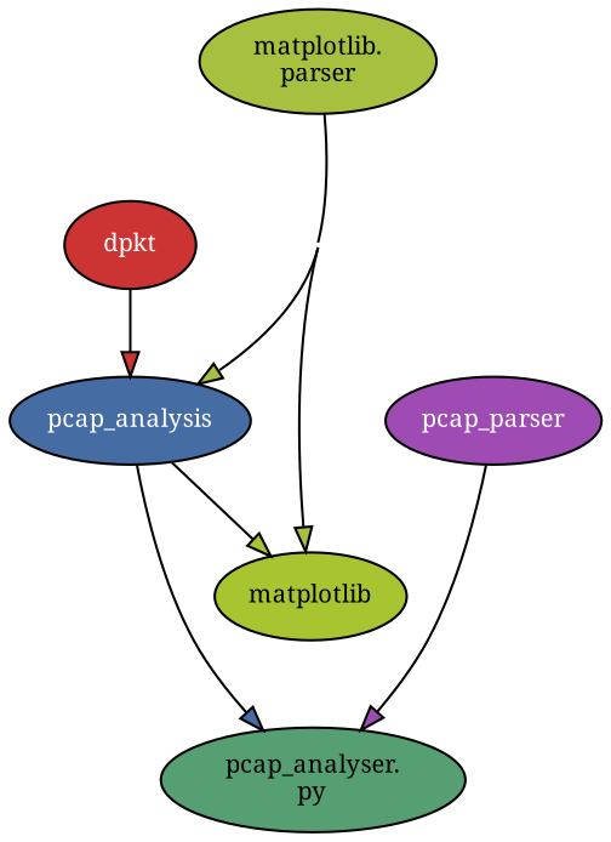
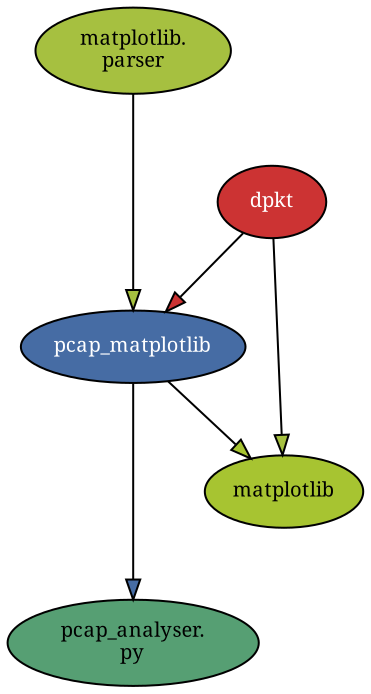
  digraph {
    concentrate=true
    fontname="Noto Serif"
    rankdir=TB
    node [fontcolor="#ffffff" fontname="Noto Serif" fontsize=10 style=filled]
    edge [fillcolor="#a6c040" fontname="Noto Serif"]
    dpkt [fillcolor="#cc3333"]
-   pcap_analysis [fillcolor="#466ca4"]
+   pcap_analysis [fillcolor="#466ca4" label=pcap_matplotlib]
    matplotlib [fillcolor="#a7c431" fontcolor="#000000"]
    n4 [fillcolor="#569f73" fontcolor="#000000" label="pcap_analyser\.\npy"]
-   pcap_parser [fillcolor="#9e4cb3"]
    n6 [fillcolor="#a6c040" fontcolor="#000000" label="matplotlib\.\nparser"]
    dpkt -> pcap_analysis [fillcolor="#cc3333"]
    pcap_analysis -> matplotlib [fillcolor="#a7c431"]
    pcap_analysis -> n4 [fillcolor="#466ca4" minlen=2]
-   pcap_parser -> n4 [fillcolor="#9e4cb3" minlen=2]
    n6 -> pcap_analysis [minlen=2]
-   n6 -> matplotlib
+   dpkt -> matplotlib
  }
